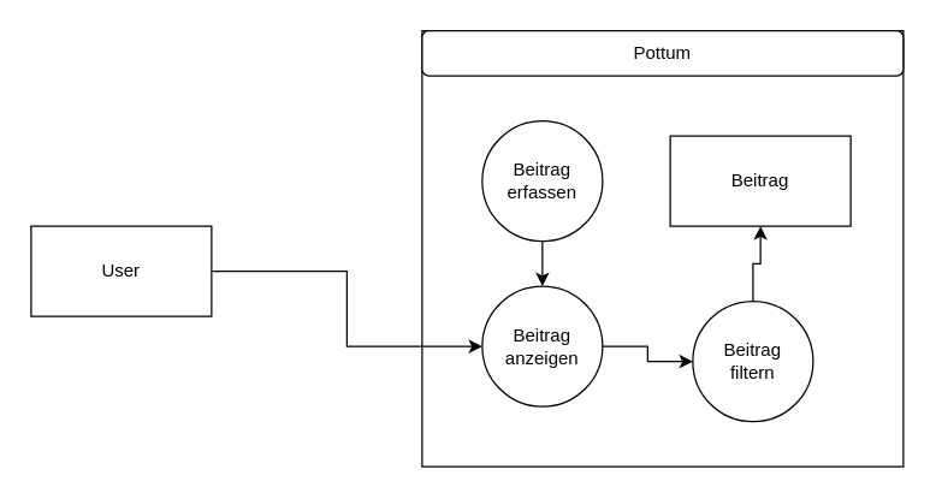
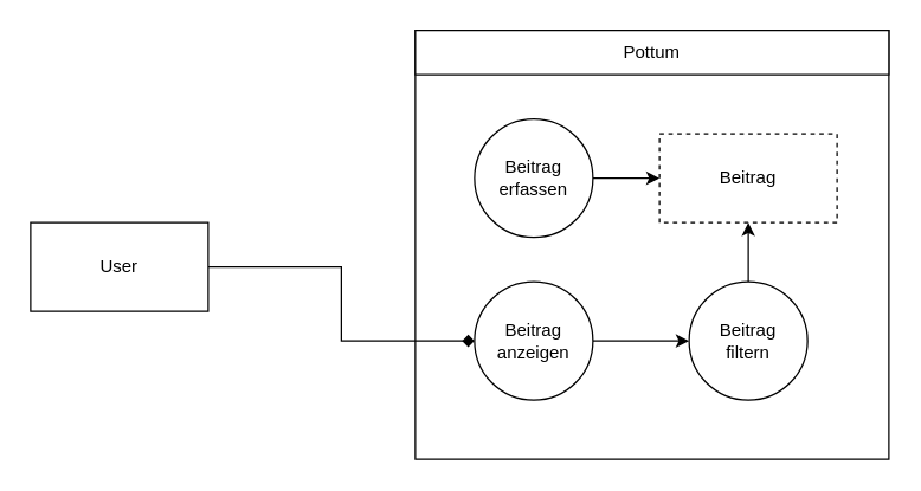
  <mxCell id="0" />
  <mxCell id="1" parent="0" />
  <mxCell id="2" value="" style="rounded=0;whiteSpace=wrap;html=1;" parent="1" vertex="1"><mxGeometry x="280" y="20" width="320" height="290" as="geometry" /></mxCell>
- <mxCell id="3" style="edgeStyle=orthogonalEdgeStyle;rounded=0;orthogonalLoop=1;jettySize=auto;html=1;" parent="1" source="4" target="9" edge="1"><mxGeometry relative="1" as="geometry" /></mxCell>
+ <mxCell id="3" style="edgeStyle=orthogonalEdgeStyle;rounded=0;orthogonalLoop=1;jettySize=auto;html=1;endArrow=diamond;" parent="1" source="4" target="9" edge="1"><mxGeometry relative="1" as="geometry" /></mxCell>
  <mxCell id="4" value="User" style="rounded=0;whiteSpace=wrap;html=1;" parent="1" vertex="1"><mxGeometry x="20" y="150" width="120" height="60" as="geometry" /></mxCell>
- <mxCell id="5" style="edgeStyle=orthogonalEdgeStyle;rounded=0;orthogonalLoop=1;jettySize=auto;html=1;" parent="1" source="6" target="9" edge="1"><mxGeometry relative="1" as="geometry" /></mxCell>
+ <mxCell id="5" style="edgeStyle=orthogonalEdgeStyle;rounded=0;orthogonalLoop=1;jettySize=auto;html=1;entryX=0;entryY=0.5;entryDx=0;entryDy=0;" parent="1" source="6" target="7" edge="1"><mxGeometry relative="1" as="geometry" /></mxCell>
  <mxCell id="6" value="&lt;div&gt;Beitrag&lt;/div&gt;&lt;div&gt;erfassen&lt;br&gt;&lt;/div&gt;" style="ellipse;whiteSpace=wrap;html=1;aspect=fixed;" parent="1" vertex="1"><mxGeometry x="320" y="80" width="80" height="80" as="geometry" /></mxCell>
- <mxCell id="7" value="Beitrag" style="rounded=0;whiteSpace=wrap;html=1;" parent="1" vertex="1"><mxGeometry x="445" y="90" width="120" height="60" as="geometry" /></mxCell>
+ <mxCell id="7" value="Beitrag" style="rounded=0;whiteSpace=wrap;html=1;dashed=1;" parent="1" vertex="1"><mxGeometry x="445" y="90" width="120" height="60" as="geometry" /></mxCell>
  <mxCell id="8" style="edgeStyle=orthogonalEdgeStyle;rounded=0;orthogonalLoop=1;jettySize=auto;html=1;entryX=0;entryY=0.5;entryDx=0;entryDy=0;" edge="1" parent="1" source="9" target="12"><mxGeometry relative="1" as="geometry" /></mxCell>
  <mxCell id="9" value="&lt;div&gt;Beitrag&lt;/div&gt;&lt;div&gt;anzeigen&lt;br&gt;&lt;/div&gt;" style="ellipse;whiteSpace=wrap;html=1;aspect=fixed;" parent="1" vertex="1"><mxGeometry x="320" y="190" width="80" height="80" as="geometry" /></mxCell>
- <mxCell id="10" value="Pottum" style="whiteSpace=wrap;html=1;rounded=1;" vertex="1" parent="1"><mxGeometry x="280" y="20" width="320" height="30" as="geometry" /></mxCell>
+ <mxCell id="10" value="Pottum" style="rounded=0;whiteSpace=wrap;html=1;" vertex="1" parent="1"><mxGeometry x="280" y="20" width="320" height="30" as="geometry" /></mxCell>
  <mxCell id="11" style="edgeStyle=orthogonalEdgeStyle;rounded=0;orthogonalLoop=1;jettySize=auto;html=1;entryX=0.5;entryY=1;entryDx=0;entryDy=0;" edge="1" parent="1" source="12" target="7"><mxGeometry relative="1" as="geometry" /></mxCell>
- <mxCell id="12" value="&lt;div&gt;Beitrag&lt;/div&gt;&lt;div&gt;filtern&lt;br&gt;&lt;/div&gt;" style="ellipse;whiteSpace=wrap;html=1;aspect=fixed;" vertex="1" parent="1"><mxGeometry x="460" y="200" width="80" height="80" as="geometry" /></mxCell>
+ <mxCell id="12" value="&lt;div&gt;Beitrag&lt;/div&gt;&lt;div&gt;filtern&lt;br&gt;&lt;/div&gt;" style="ellipse;whiteSpace=wrap;html=1;aspect=fixed;" vertex="1" parent="1"><mxGeometry x="465" y="190" width="80" height="80" as="geometry" /></mxCell>
